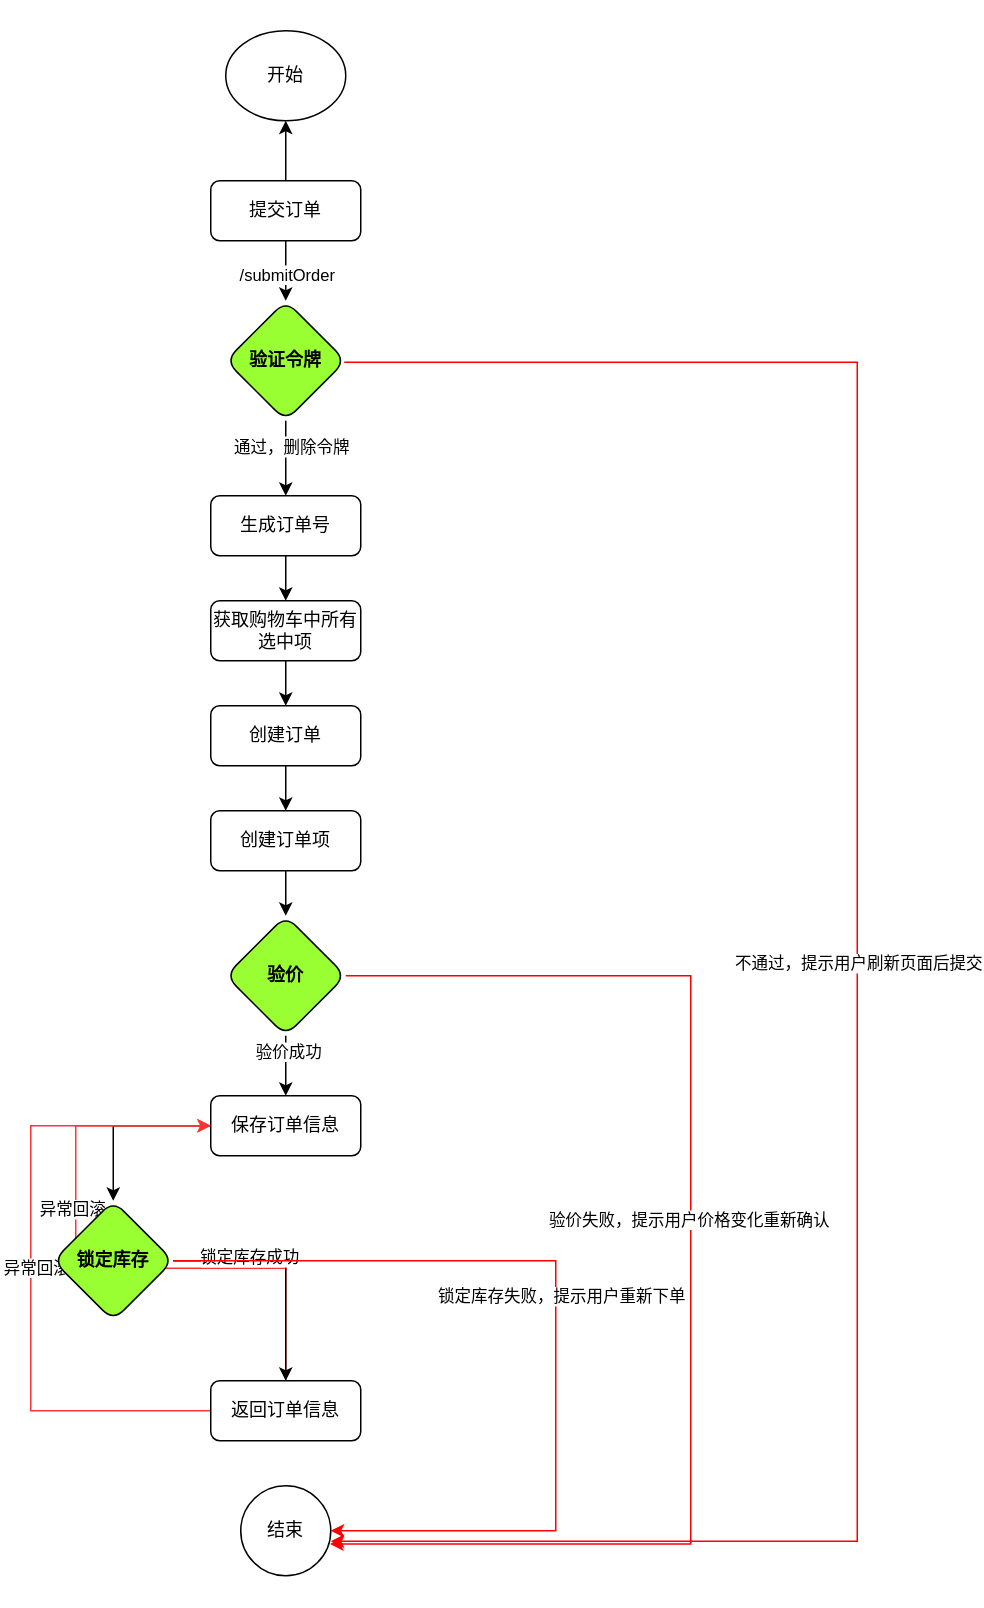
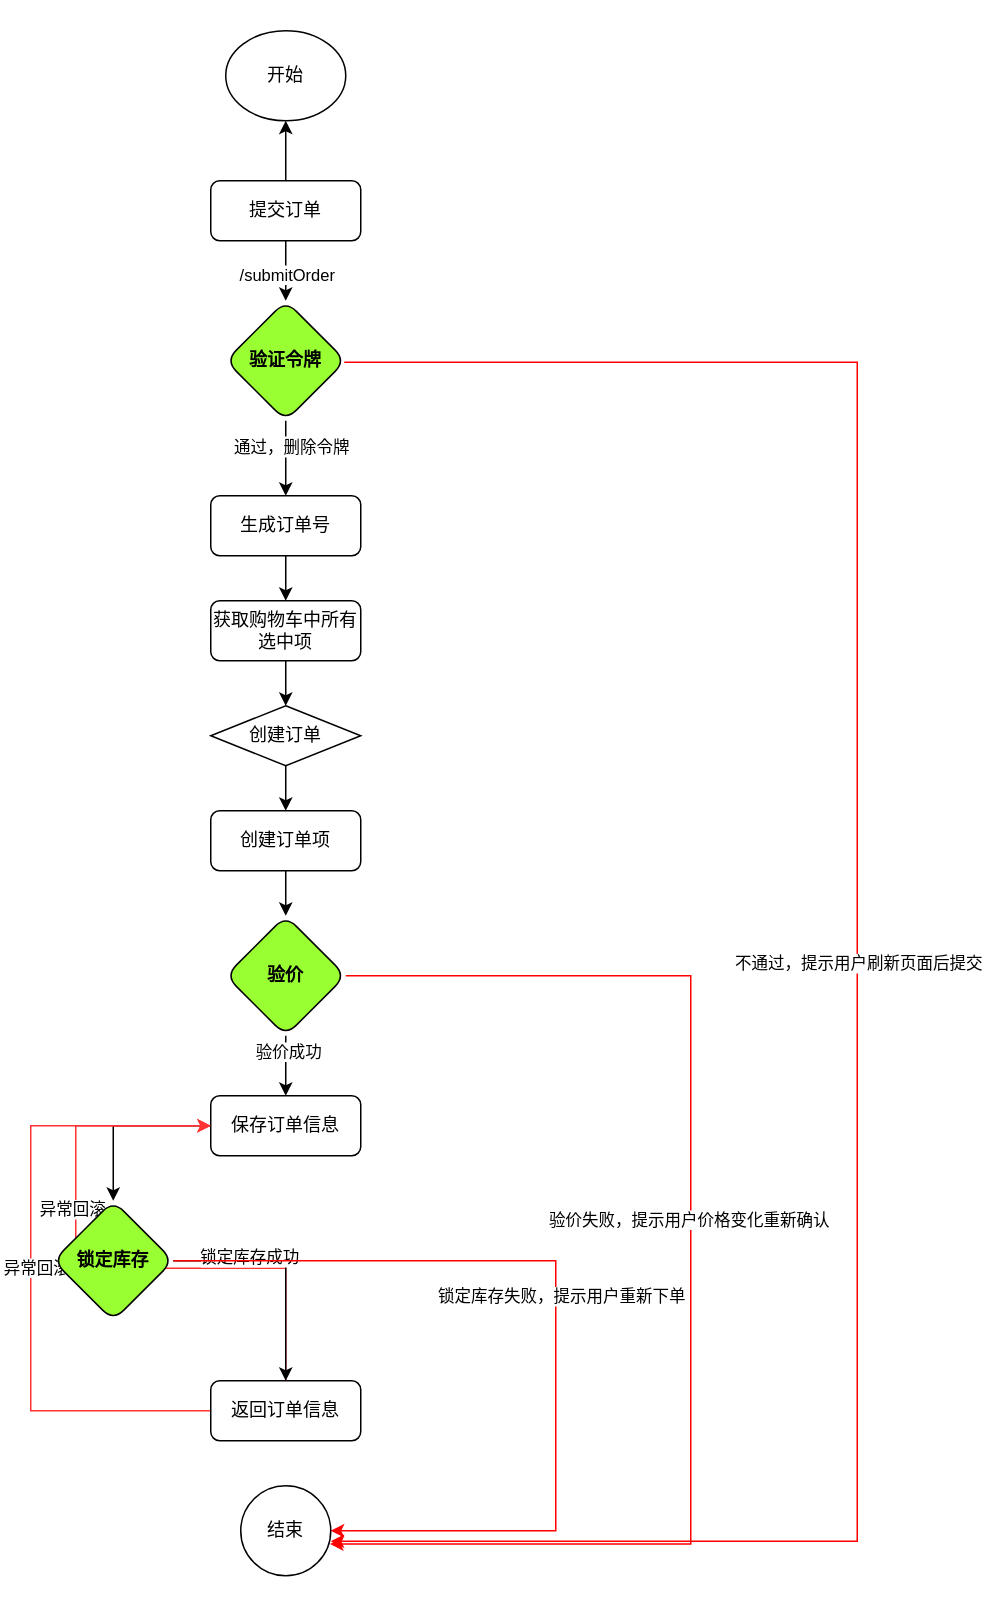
  <mxCell id="0" />
  <mxCell id="1" parent="0" />
  <mxCell id="2" value="" style="edgeStyle=orthogonalEdgeStyle;rounded=0;orthogonalLoop=1;jettySize=auto;html=1;" edge="1" parent="1" source="5" target="9"><mxGeometry relative="1" as="geometry" /></mxCell>
  <mxCell id="3" value="/submitOrder" style="edgeLabel;html=1;align=center;verticalAlign=middle;resizable=0;points=[];" vertex="1" connectable="0" parent="2"><mxGeometry x="0.122" relative="1" as="geometry"><mxPoint as="offset" /></mxGeometry></mxCell>
  <mxCell id="4" value="" style="edgeStyle=orthogonalEdgeStyle;rounded=0;orthogonalLoop=1;jettySize=auto;html=1;" edge="1" parent="1" source="5" target="33"><mxGeometry relative="1" as="geometry" /></mxCell>
  <mxCell id="5" value="提交订单" style="rounded=1;whiteSpace=wrap;html=1;" vertex="1" parent="1"><mxGeometry x="140" y="120" width="100" height="40" as="geometry" /></mxCell>
  <mxCell id="6" value="" style="edgeStyle=orthogonalEdgeStyle;rounded=0;orthogonalLoop=1;jettySize=auto;html=1;" edge="1" parent="1" source="9" target="11"><mxGeometry relative="1" as="geometry" /></mxCell>
  <mxCell id="7" value="Text" style="edgeLabel;html=1;align=center;verticalAlign=middle;resizable=0;points=[];" vertex="1" connectable="0" parent="6"><mxGeometry x="-0.358" relative="1" as="geometry"><mxPoint as="offset" /></mxGeometry></mxCell>
  <mxCell id="8" value="通过，删除令牌" style="edgeLabel;html=1;align=center;verticalAlign=middle;resizable=0;points=[];" vertex="1" connectable="0" parent="6"><mxGeometry x="-0.317" y="3" relative="1" as="geometry"><mxPoint as="offset" /></mxGeometry></mxCell>
  <mxCell id="9" value="&lt;b&gt;验证令牌&lt;/b&gt;" style="rhombus;whiteSpace=wrap;html=1;rounded=1;fillColor=#99FF33;" vertex="1" parent="1"><mxGeometry x="150" y="200" width="80" height="80" as="geometry" /></mxCell>
  <mxCell id="10" value="" style="edgeStyle=orthogonalEdgeStyle;rounded=0;orthogonalLoop=1;jettySize=auto;html=1;" edge="1" parent="1" source="11" target="13"><mxGeometry relative="1" as="geometry"><mxPoint x="190" y="420" as="targetPoint" /></mxGeometry></mxCell>
  <mxCell id="11" value="生成订单号" style="whiteSpace=wrap;html=1;rounded=1;" vertex="1" parent="1"><mxGeometry x="140" y="330" width="100" height="40" as="geometry" /></mxCell>
  <mxCell id="12" value="" style="edgeStyle=orthogonalEdgeStyle;rounded=0;orthogonalLoop=1;jettySize=auto;html=1;entryX=0.5;entryY=0;entryDx=0;entryDy=0;" edge="1" parent="1" source="13" target="17"><mxGeometry relative="1" as="geometry"><mxPoint x="190" y="460" as="sourcePoint" /><mxPoint x="190" y="490" as="targetPoint" /></mxGeometry></mxCell>
  <mxCell id="13" value="获取购物车中所有选中项" style="whiteSpace=wrap;html=1;rounded=1;" vertex="1" parent="1"><mxGeometry x="140" y="400" width="100" height="40" as="geometry" /></mxCell>
  <mxCell id="14" value="" style="edgeStyle=orthogonalEdgeStyle;rounded=0;orthogonalLoop=1;jettySize=auto;html=1;" edge="1" parent="1" source="15" target="20"><mxGeometry relative="1" as="geometry" /></mxCell>
  <mxCell id="15" value="创建订单项" style="whiteSpace=wrap;html=1;rounded=1;" vertex="1" parent="1"><mxGeometry x="140" y="540" width="100" height="40" as="geometry" /></mxCell>
  <mxCell id="16" style="edgeStyle=orthogonalEdgeStyle;rounded=0;orthogonalLoop=1;jettySize=auto;html=1;entryX=0.5;entryY=0;entryDx=0;entryDy=0;" edge="1" parent="1" source="17" target="15"><mxGeometry relative="1" as="geometry" /></mxCell>
- <mxCell id="17" value="创建订单" style="whiteSpace=wrap;html=1;rounded=1;" vertex="1" parent="1"><mxGeometry x="140" y="470" width="100" height="40" as="geometry" /></mxCell>
+ <mxCell id="17" value="创建订单" style="rhombus;whiteSpace=wrap;html=1;" vertex="1" parent="1"><mxGeometry x="140" y="470" width="100" height="40" as="geometry" /></mxCell>
  <mxCell id="18" style="edgeStyle=orthogonalEdgeStyle;rounded=0;orthogonalLoop=1;jettySize=auto;html=1;entryX=0.5;entryY=0;entryDx=0;entryDy=0;" edge="1" parent="1" source="20" target="22"><mxGeometry relative="1" as="geometry" /></mxCell>
  <mxCell id="19" value="验价成功" style="edgeLabel;html=1;align=center;verticalAlign=middle;resizable=0;points=[];" vertex="1" connectable="0" parent="18"><mxGeometry x="-0.48" y="1" relative="1" as="geometry"><mxPoint as="offset" /></mxGeometry></mxCell>
  <mxCell id="20" value="&lt;b&gt;验价&lt;/b&gt;" style="rhombus;whiteSpace=wrap;html=1;rounded=1;fillColor=#99FF33;" vertex="1" parent="1"><mxGeometry x="150" y="610" width="80" height="80" as="geometry" /></mxCell>
  <mxCell id="21" value="" style="edgeStyle=orthogonalEdgeStyle;rounded=0;orthogonalLoop=1;jettySize=auto;html=1;" edge="1" parent="1" source="22" target="32"><mxGeometry relative="1" as="geometry" /></mxCell>
  <mxCell id="22" value="保存订单信息" style="whiteSpace=wrap;html=1;rounded=1;" vertex="1" parent="1"><mxGeometry x="140" y="730" width="100" height="40" as="geometry" /></mxCell>
  <mxCell id="23" style="edgeStyle=orthogonalEdgeStyle;rounded=0;orthogonalLoop=1;jettySize=auto;html=1;entryX=0;entryY=0.5;entryDx=0;entryDy=0;strokeColor=#FF3333;" edge="1" parent="1" source="27" target="22"><mxGeometry relative="1" as="geometry"><Array as="points"><mxPoint x="190" y="845" /><mxPoint x="50" y="845" /><mxPoint x="50" y="750" /></Array></mxGeometry></mxCell>
  <mxCell id="24" value="异常回滚" style="edgeLabel;html=1;align=center;verticalAlign=middle;resizable=0;points=[];" vertex="1" connectable="0" parent="23"><mxGeometry x="0.277" y="3" relative="1" as="geometry"><mxPoint as="offset" /></mxGeometry></mxCell>
  <mxCell id="25" style="edgeStyle=orthogonalEdgeStyle;rounded=0;orthogonalLoop=1;jettySize=auto;html=1;entryX=0;entryY=0.5;entryDx=0;entryDy=0;fillColor=#FF0000;strokeColor=#FF3333;" edge="1" parent="1" source="27" target="22"><mxGeometry relative="1" as="geometry"><Array as="points"><mxPoint x="20" y="940" /><mxPoint x="20" y="750" /></Array></mxGeometry></mxCell>
  <mxCell id="26" value="异常回滚" style="edgeLabel;html=1;align=center;verticalAlign=middle;resizable=0;points=[];" vertex="1" connectable="0" parent="25"><mxGeometry x="0.005" y="-3" relative="1" as="geometry"><mxPoint as="offset" /></mxGeometry></mxCell>
  <mxCell id="27" value="返回订单信息" style="whiteSpace=wrap;html=1;rounded=1;" vertex="1" parent="1"><mxGeometry x="140" y="920" width="100" height="40" as="geometry" /></mxCell>
  <mxCell id="28" style="edgeStyle=orthogonalEdgeStyle;rounded=0;orthogonalLoop=1;jettySize=auto;html=1;entryX=0.5;entryY=0;entryDx=0;entryDy=0;" edge="1" parent="1" source="32" target="27"><mxGeometry relative="1" as="geometry" /></mxCell>
  <mxCell id="29" value="锁定库存成功" style="edgeLabel;html=1;align=center;verticalAlign=middle;resizable=0;points=[];" vertex="1" connectable="0" parent="28"><mxGeometry x="-0.35" y="3" relative="1" as="geometry"><mxPoint as="offset" /></mxGeometry></mxCell>
  <mxCell id="30" style="edgeStyle=orthogonalEdgeStyle;rounded=0;orthogonalLoop=1;jettySize=auto;html=1;entryX=1;entryY=0.5;entryDx=0;entryDy=0;strokeColor=#FF0000;" edge="1" parent="1" source="32" target="34"><mxGeometry relative="1" as="geometry"><Array as="points"><mxPoint x="370" y="840" /><mxPoint x="370" y="1020" /></Array></mxGeometry></mxCell>
  <mxCell id="31" value="锁定库存失败，提示用户重新下单" style="edgeLabel;html=1;align=center;verticalAlign=middle;resizable=0;points=[];" vertex="1" connectable="0" parent="30"><mxGeometry x="-0.048" y="3" relative="1" as="geometry"><mxPoint as="offset" /></mxGeometry></mxCell>
  <mxCell id="32" value="&lt;b&gt;锁定库存&lt;/b&gt;" style="rhombus;whiteSpace=wrap;html=1;rounded=1;fillColor=#99FF33;" vertex="1" parent="1"><mxGeometry x="35" y="800" width="80" height="80" as="geometry" /></mxCell>
  <mxCell id="33" value="开始" style="ellipse;whiteSpace=wrap;html=1;rounded=1;" vertex="1" parent="1"><mxGeometry x="150" y="20" width="80" height="60" as="geometry" /></mxCell>
  <mxCell id="34" value="结束" style="ellipse;whiteSpace=wrap;html=1;rounded=1;" vertex="1" parent="1"><mxGeometry x="160" y="990" width="60" height="60" as="geometry" /></mxCell>
  <mxCell id="35" style="edgeStyle=orthogonalEdgeStyle;rounded=0;orthogonalLoop=1;jettySize=auto;html=1;fillColor=#FF3333;strokeColor=#FF0000;" edge="1" parent="1" source="9"><mxGeometry relative="1" as="geometry"><mxPoint x="330.48" y="241" as="sourcePoint" /><mxPoint x="220" y="1027" as="targetPoint" /><Array as="points"><mxPoint x="571" y="241" /><mxPoint x="571" y="1027" /></Array></mxGeometry></mxCell>
  <mxCell id="36" value="不通过，提示用户刷新页面后提交" style="edgeLabel;html=1;align=center;verticalAlign=middle;resizable=0;points=[];" vertex="1" connectable="0" parent="35"><mxGeometry x="0.004" y="-1" relative="1" as="geometry"><mxPoint x="1" as="offset" /></mxGeometry></mxCell>
  <mxCell id="37" style="edgeStyle=orthogonalEdgeStyle;rounded=0;orthogonalLoop=1;jettySize=auto;html=1;entryX=0.992;entryY=0.647;entryDx=0;entryDy=0;entryPerimeter=0;strokeColor=#FF0000;" edge="1" parent="1" source="20" target="34"><mxGeometry relative="1" as="geometry"><Array as="points"><mxPoint x="460" y="650" /><mxPoint x="460" y="1029" /></Array></mxGeometry></mxCell>
  <mxCell id="38" value="验价失败，提示用户价格变化重新确认" style="edgeLabel;html=1;align=center;verticalAlign=middle;resizable=0;points=[];" vertex="1" connectable="0" parent="37"><mxGeometry x="-0.076" y="-2" relative="1" as="geometry"><mxPoint as="offset" /></mxGeometry></mxCell>
